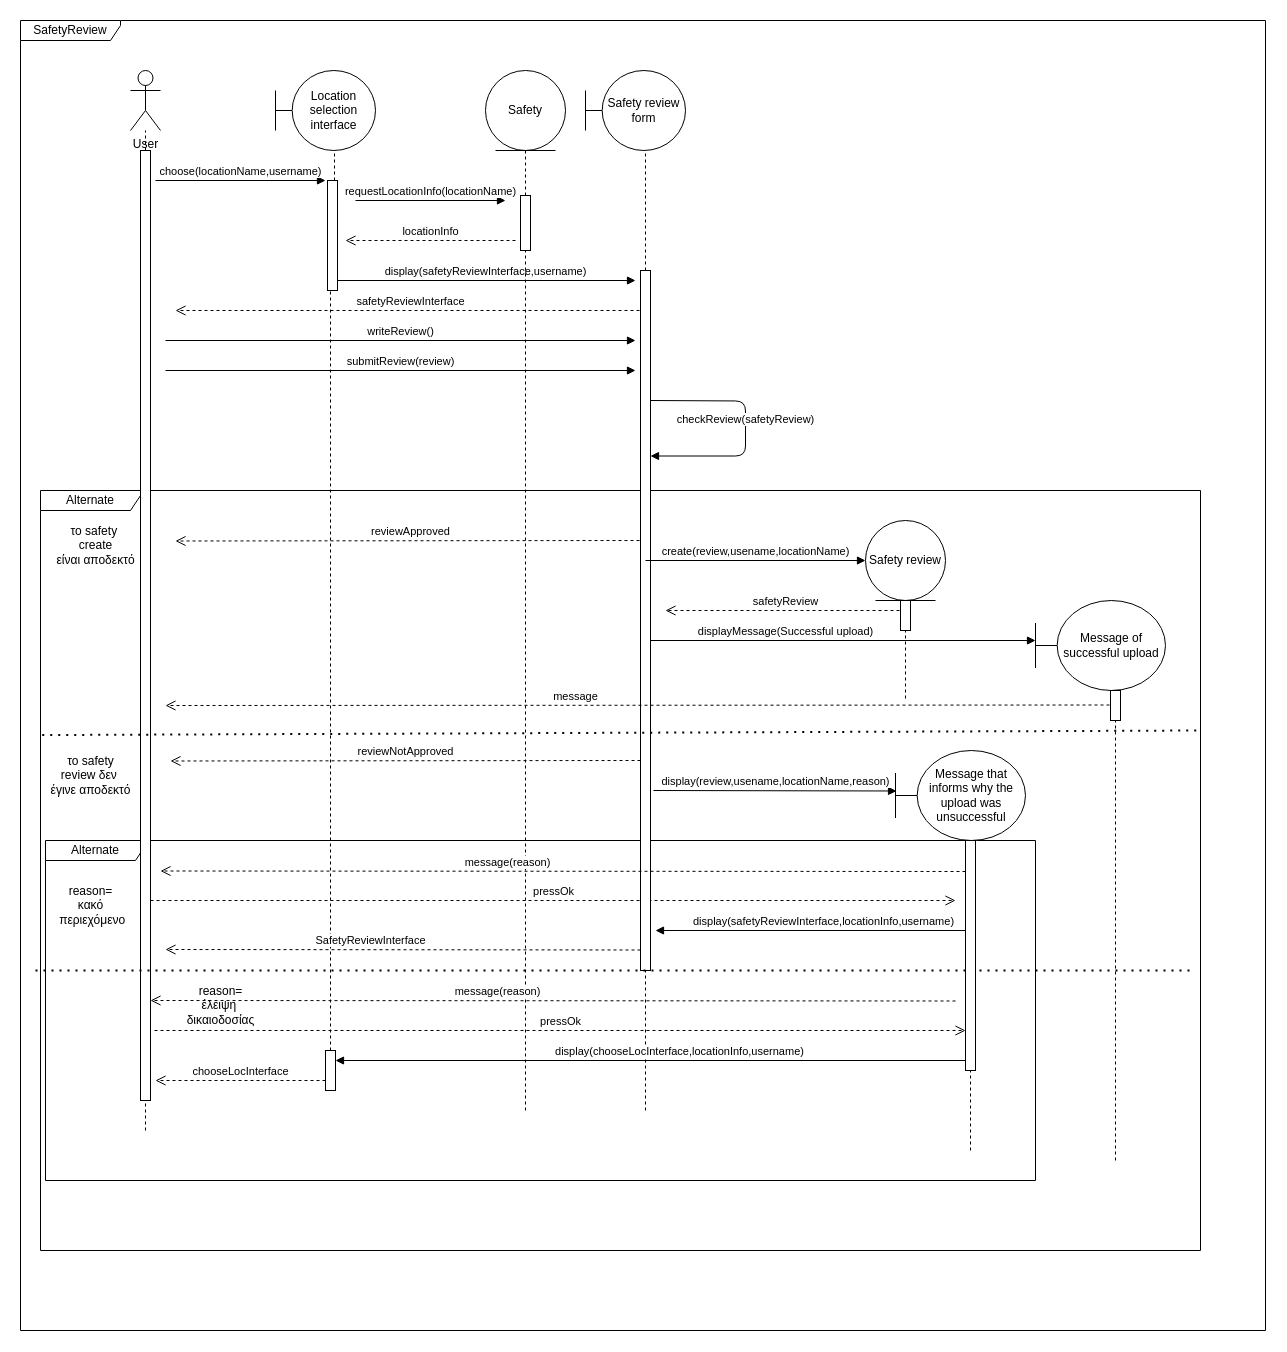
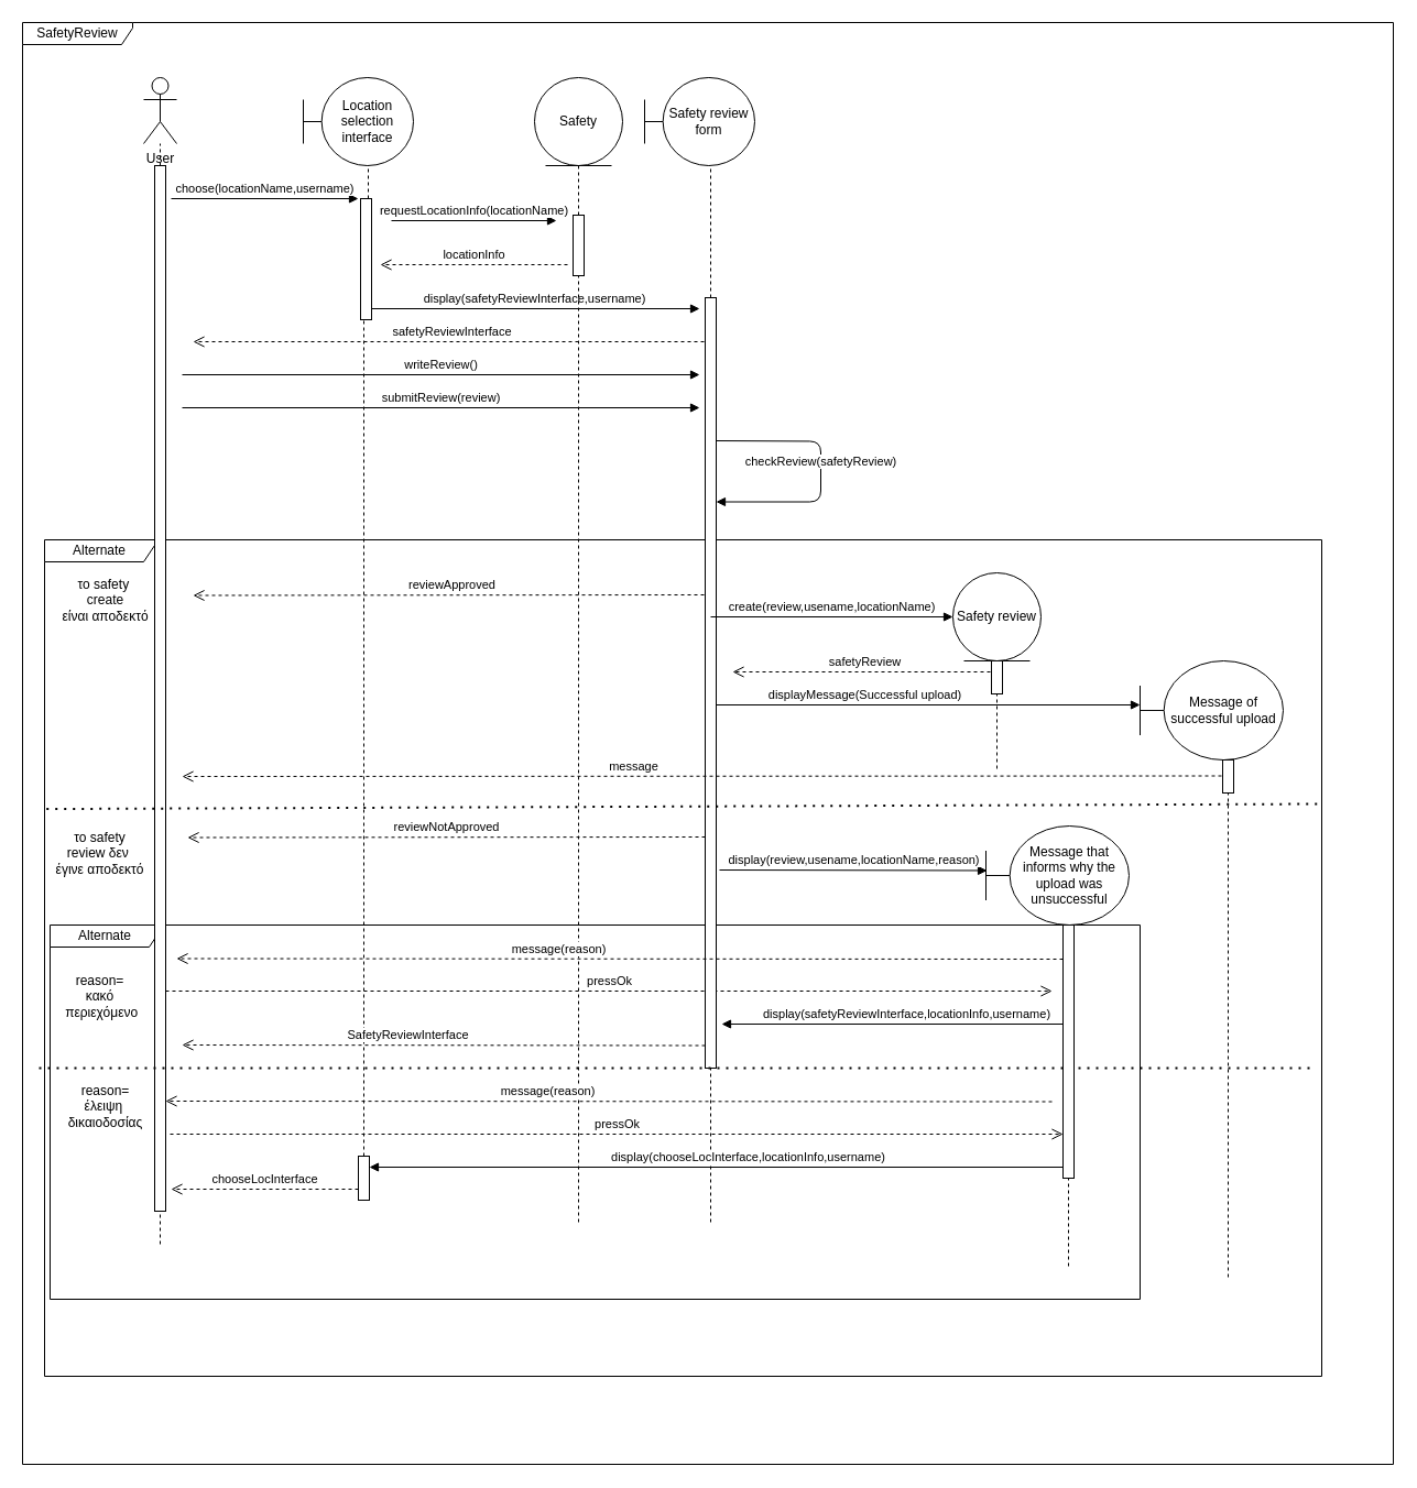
  <mxCell id="0" />
  <mxCell id="1" parent="0" />
  <mxCell id="2" value="SafetyReview" style="shape=umlFrame;whiteSpace=wrap;html=1;width=100;height=20;" parent="1" vertex="1"><mxGeometry x="20" y="20" width="1245" height="1310" as="geometry" /></mxCell>
  <mxCell id="3" value="Alternate" style="shape=umlFrame;whiteSpace=wrap;html=1;width=100;height=20;" parent="1" vertex="1"><mxGeometry x="40" y="490" width="1160" height="760" as="geometry" /></mxCell>
  <mxCell id="4" value="Alternate" style="shape=umlFrame;whiteSpace=wrap;html=1;width=100;height=20;" parent="1" vertex="1"><mxGeometry x="45" y="840" width="990" height="340" as="geometry" /></mxCell>
  <mxCell id="5" value="User" style="shape=umlActor;verticalLabelPosition=bottom;verticalAlign=top;html=1;outlineConnect=0;" parent="1" vertex="1"><mxGeometry x="130" y="70" width="30" height="60" as="geometry" /></mxCell>
  <mxCell id="6" value="Location selection interface" style="shape=umlBoundary;whiteSpace=wrap;html=1;" parent="1" vertex="1"><mxGeometry x="275" y="70" width="100" height="80" as="geometry" /></mxCell>
  <mxCell id="7" value="" style="endArrow=none;dashed=1;html=1;startArrow=none;" parent="1" source="33" edge="1"><mxGeometry width="50" height="50" relative="1" as="geometry"><mxPoint x="334" y="1050" as="sourcePoint" /><mxPoint x="334" y="150" as="targetPoint" /></mxGeometry></mxCell>
  <mxCell id="8" value="choose(locationName,username)" style="html=1;verticalAlign=bottom;endArrow=block;" parent="1" edge="1"><mxGeometry width="80" relative="1" as="geometry"><mxPoint x="155" y="180" as="sourcePoint" /><mxPoint x="325" y="180" as="targetPoint" /></mxGeometry></mxCell>
  <mxCell id="9" value="Safety" style="ellipse;shape=umlEntity;whiteSpace=wrap;html=1;" parent="1" vertex="1"><mxGeometry x="485" y="70" width="80" height="80" as="geometry" /></mxCell>
  <mxCell id="10" value="" style="endArrow=none;dashed=1;html=1;startArrow=none;" parent="1" source="36" edge="1"><mxGeometry width="50" height="50" relative="1" as="geometry"><mxPoint x="525" y="1040" as="sourcePoint" /><mxPoint x="525" y="150" as="targetPoint" /></mxGeometry></mxCell>
  <mxCell id="11" value="requestLocationInfo(locationName)" style="html=1;verticalAlign=bottom;endArrow=block;" parent="1" edge="1"><mxGeometry width="80" relative="1" as="geometry"><mxPoint x="355" y="200" as="sourcePoint" /><mxPoint x="505" y="200" as="targetPoint" /></mxGeometry></mxCell>
  <mxCell id="12" value="reviewApproved" style="html=1;verticalAlign=bottom;endArrow=open;dashed=1;endSize=8;" parent="1" edge="1"><mxGeometry relative="1" as="geometry"><mxPoint x="645" y="540" as="sourcePoint" /><mxPoint x="175" y="540.5" as="targetPoint" /></mxGeometry></mxCell>
  <mxCell id="13" value="Safety review form" style="shape=umlBoundary;whiteSpace=wrap;html=1;" parent="1" vertex="1"><mxGeometry x="585" y="70" width="100" height="80" as="geometry" /></mxCell>
  <mxCell id="14" value="" style="endArrow=none;dashed=1;html=1;startArrow=none;" parent="1" edge="1"><mxGeometry width="50" height="50" relative="1" as="geometry"><mxPoint x="645" y="270" as="sourcePoint" /><mxPoint x="645" y="150" as="targetPoint" /></mxGeometry></mxCell>
  <mxCell id="15" value="display(safetyReviewInterface,username)" style="html=1;verticalAlign=bottom;endArrow=block;" parent="1" edge="1"><mxGeometry width="80" relative="1" as="geometry"><mxPoint x="335" y="280" as="sourcePoint" /><mxPoint x="635" y="280" as="targetPoint" /></mxGeometry></mxCell>
  <mxCell id="16" value="writeReview()" style="html=1;verticalAlign=bottom;endArrow=block;" parent="1" edge="1"><mxGeometry width="80" relative="1" as="geometry"><mxPoint x="165" y="340" as="sourcePoint" /><mxPoint x="635" y="340" as="targetPoint" /></mxGeometry></mxCell>
  <mxCell id="17" value="submitReview(review)" style="html=1;verticalAlign=bottom;endArrow=block;" parent="1" edge="1"><mxGeometry width="80" relative="1" as="geometry"><mxPoint x="165" y="370" as="sourcePoint" /><mxPoint x="635" y="370" as="targetPoint" /></mxGeometry></mxCell>
  <mxCell id="18" value="locationInfo" style="html=1;verticalAlign=bottom;endArrow=open;dashed=1;endSize=8;" parent="1" edge="1"><mxGeometry relative="1" as="geometry"><mxPoint x="515" y="240" as="sourcePoint" /><mxPoint x="345" y="240" as="targetPoint" /></mxGeometry></mxCell>
  <mxCell id="19" value="το safety&amp;nbsp;&lt;br&gt;create&lt;br&gt;είναι αποδεκτό" style="text;html=1;align=center;verticalAlign=middle;resizable=0;points=[];autosize=1;strokeColor=none;" parent="1" vertex="1"><mxGeometry x="50" y="520" width="90" height="50" as="geometry" /></mxCell>
  <mxCell id="20" value="Safety review" style="ellipse;shape=umlEntity;whiteSpace=wrap;html=1;" parent="1" vertex="1"><mxGeometry x="865" y="520" width="80" height="80" as="geometry" /></mxCell>
  <mxCell id="21" value="safetyReview" style="html=1;verticalAlign=bottom;endArrow=open;dashed=1;endSize=8;" parent="1" edge="1"><mxGeometry relative="1" as="geometry"><mxPoint x="905" y="610" as="sourcePoint" /><mxPoint x="665" y="610" as="targetPoint" /></mxGeometry></mxCell>
  <mxCell id="22" value="το safety &lt;br&gt;review δεν&amp;nbsp;&lt;br&gt;έγινε αποδεκτό" style="text;html=1;align=center;verticalAlign=middle;resizable=0;points=[];autosize=1;strokeColor=none;" parent="1" vertex="1"><mxGeometry x="40" y="750" width="100" height="50" as="geometry" /></mxCell>
  <mxCell id="23" value="" style="endArrow=none;dashed=1;html=1;startArrow=none;" parent="1" edge="1"><mxGeometry width="50" height="50" relative="1" as="geometry"><mxPoint x="145" y="150" as="sourcePoint" /><mxPoint x="145" y="130" as="targetPoint" /></mxGeometry></mxCell>
  <mxCell id="24" value="safetyReviewInterface" style="html=1;verticalAlign=bottom;endArrow=open;dashed=1;endSize=8;" parent="1" edge="1"><mxGeometry relative="1" as="geometry"><mxPoint x="645" y="310" as="sourcePoint" /><mxPoint x="175" y="310" as="targetPoint" /></mxGeometry></mxCell>
  <mxCell id="25" value="reason=&lt;br&gt;κακό&lt;br&gt;&amp;nbsp;περιεχόμενο" style="text;html=1;align=center;verticalAlign=middle;resizable=0;points=[];autosize=1;strokeColor=none;" parent="1" vertex="1"><mxGeometry x="50" y="880" width="80" height="50" as="geometry" /></mxCell>
  <mxCell id="26" value="display(safetyReviewInterface,locationInfo,username)" style="html=1;verticalAlign=bottom;endArrow=block;" parent="1" edge="1"><mxGeometry x="-0.083" width="80" relative="1" as="geometry"><mxPoint x="964.81" y="930" as="sourcePoint" /><mxPoint x="655" y="930" as="targetPoint" /><mxPoint as="offset" /></mxGeometry></mxCell>
- <mxCell id="27" value="reason=&lt;br&gt;έλειψη&amp;nbsp;&lt;br&gt;δικαιοδοσίας" style="text;html=1;align=center;verticalAlign=middle;resizable=0;points=[];autosize=1;strokeColor=none;" parent="1" vertex="1"><mxGeometry x="180" y="980" width="80" height="50" as="geometry" /></mxCell>
+ <mxCell id="27" value="reason=&lt;br&gt;έλειψη&amp;nbsp;&lt;br&gt;δικαιοδοσίας" style="text;html=1;align=center;verticalAlign=middle;resizable=0;points=[];autosize=1;strokeColor=none;" parent="1" vertex="1"><mxGeometry x="55" y="980" width="80" height="50" as="geometry" /></mxCell>
  <mxCell id="28" value="pressOk" style="html=1;verticalAlign=bottom;endArrow=open;dashed=1;endSize=8;" parent="1" source="31" edge="1"><mxGeometry relative="1" as="geometry"><mxPoint x="270" y="900" as="sourcePoint" /><mxPoint x="955" y="900" as="targetPoint" /></mxGeometry></mxCell>
  <mxCell id="29" value="pressOk" style="html=1;verticalAlign=bottom;endArrow=open;dashed=1;endSize=8;" parent="1" edge="1"><mxGeometry relative="1" as="geometry"><mxPoint x="154" y="1030" as="sourcePoint" /><mxPoint x="965" y="1030" as="targetPoint" /></mxGeometry></mxCell>
  <mxCell id="30" value="chooseLocInterface" style="html=1;verticalAlign=bottom;endArrow=open;dashed=1;endSize=8;" parent="1" edge="1"><mxGeometry relative="1" as="geometry"><mxPoint x="325" y="1080" as="sourcePoint" /><mxPoint x="155" y="1080" as="targetPoint" /></mxGeometry></mxCell>
  <mxCell id="31" value="" style="html=1;points=[];perimeter=orthogonalPerimeter;" parent="1" vertex="1"><mxGeometry x="140" y="150" width="10" height="950" as="geometry" /></mxCell>
  <mxCell id="32" value="" style="endArrow=none;dashed=1;html=1;" parent="1" target="31" edge="1"><mxGeometry width="50" height="50" relative="1" as="geometry"><mxPoint x="145" y="1130" as="sourcePoint" /><mxPoint x="145" y="200" as="targetPoint" /></mxGeometry></mxCell>
  <mxCell id="33" value="" style="html=1;points=[];perimeter=orthogonalPerimeter;" parent="1" vertex="1"><mxGeometry x="327" y="180" width="10" height="110" as="geometry" /></mxCell>
  <mxCell id="34" value="" style="endArrow=none;dashed=1;html=1;startArrow=none;" parent="1" source="35" target="33" edge="1"><mxGeometry width="50" height="50" relative="1" as="geometry"><mxPoint x="334" y="1120" as="sourcePoint" /><mxPoint x="334" y="220" as="targetPoint" /></mxGeometry></mxCell>
  <mxCell id="35" value="" style="html=1;points=[];perimeter=orthogonalPerimeter;" parent="1" vertex="1"><mxGeometry x="325" y="1050" width="10" height="40" as="geometry" /></mxCell>
  <mxCell id="36" value="" style="html=1;points=[];perimeter=orthogonalPerimeter;" parent="1" vertex="1"><mxGeometry x="520" y="195" width="10" height="55" as="geometry" /></mxCell>
  <mxCell id="37" value="" style="endArrow=none;dashed=1;html=1;" parent="1" target="36" edge="1"><mxGeometry width="50" height="50" relative="1" as="geometry"><mxPoint x="525" y="1110" as="sourcePoint" /><mxPoint x="525" y="220" as="targetPoint" /></mxGeometry></mxCell>
  <mxCell id="38" value="" style="html=1;points=[];perimeter=orthogonalPerimeter;" parent="1" vertex="1"><mxGeometry x="640" y="270" width="10" height="700" as="geometry" /></mxCell>
  <mxCell id="39" value="" style="endArrow=none;dashed=1;html=1;" parent="1" target="38" edge="1"><mxGeometry width="50" height="50" relative="1" as="geometry"><mxPoint x="645" y="1110" as="sourcePoint" /><mxPoint x="645" y="220" as="targetPoint" /></mxGeometry></mxCell>
  <mxCell id="40" value="create(review,usename,locationName)" style="html=1;verticalAlign=bottom;endArrow=block;entryX=0;entryY=0.5;entryDx=0;entryDy=0;" parent="1" edge="1"><mxGeometry width="80" relative="1" as="geometry"><mxPoint x="645" y="560" as="sourcePoint" /><mxPoint x="865" y="560" as="targetPoint" /></mxGeometry></mxCell>
  <mxCell id="41" value="checkReview(safetyReview)" style="html=1;verticalAlign=bottom;endArrow=block;" parent="1" edge="1"><mxGeometry width="80" relative="1" as="geometry"><mxPoint x="650" y="400" as="sourcePoint" /><mxPoint x="650" y="455.5" as="targetPoint" /><Array as="points"><mxPoint x="745" y="400.5" /><mxPoint x="745" y="455.5" /></Array></mxGeometry></mxCell>
  <mxCell id="42" value="Message that informs why the upload was unsuccessful" style="shape=umlBoundary;whiteSpace=wrap;html=1;" parent="1" vertex="1"><mxGeometry x="895" y="750" width="130" height="90" as="geometry" /></mxCell>
  <mxCell id="43" value="Message of successful upload" style="shape=umlBoundary;whiteSpace=wrap;html=1;" parent="1" vertex="1"><mxGeometry x="1035" y="600" width="130" height="90" as="geometry" /></mxCell>
  <mxCell id="44" value="displayMessage(Successful upload)" style="html=1;verticalAlign=bottom;endArrow=block;" parent="1" edge="1"><mxGeometry x="-0.299" width="80" relative="1" as="geometry"><mxPoint x="650" y="640" as="sourcePoint" /><mxPoint x="1035" y="640" as="targetPoint" /><mxPoint as="offset" /></mxGeometry></mxCell>
  <mxCell id="45" value="" style="endArrow=none;dashed=1;html=1;startArrow=none;" parent="1" source="60" edge="1"><mxGeometry width="50" height="50" relative="1" as="geometry"><mxPoint x="905" y="698" as="sourcePoint" /><mxPoint x="905" y="600" as="targetPoint" /></mxGeometry></mxCell>
  <mxCell id="46" value="" style="endArrow=none;dashed=1;html=1;startArrow=none;" parent="1" edge="1"><mxGeometry width="50" height="50" relative="1" as="geometry"><mxPoint x="1115" y="1160" as="sourcePoint" /><mxPoint x="1115" y="690" as="targetPoint" /></mxGeometry></mxCell>
  <mxCell id="47" value="message" style="html=1;verticalAlign=bottom;endArrow=open;dashed=1;endSize=8;" parent="1" edge="1"><mxGeometry x="0.137" relative="1" as="geometry"><mxPoint x="1115" y="704.5" as="sourcePoint" /><mxPoint x="165" y="705" as="targetPoint" /><mxPoint as="offset" /></mxGeometry></mxCell>
  <mxCell id="48" value="reviewNotApproved" style="html=1;verticalAlign=bottom;endArrow=open;dashed=1;endSize=8;" parent="1" edge="1"><mxGeometry relative="1" as="geometry"><mxPoint x="640" y="760" as="sourcePoint" /><mxPoint x="170" y="760.5" as="targetPoint" /></mxGeometry></mxCell>
  <mxCell id="49" value="display(review,usename,locationName,reason)" style="html=1;verticalAlign=bottom;endArrow=block;entryX=0.008;entryY=0.45;entryDx=0;entryDy=0;entryPerimeter=0;" parent="1" target="42" edge="1"><mxGeometry width="80" relative="1" as="geometry"><mxPoint x="653" y="790" as="sourcePoint" /><mxPoint x="873" y="790" as="targetPoint" /></mxGeometry></mxCell>
  <mxCell id="50" value="" style="endArrow=none;dashed=1;html=1;startArrow=none;" parent="1" source="57" edge="1"><mxGeometry width="50" height="50" relative="1" as="geometry"><mxPoint x="970" y="1480" as="sourcePoint" /><mxPoint x="970" y="840" as="targetPoint" /></mxGeometry></mxCell>
  <mxCell id="51" value="message(reason)&lt;span style=&quot;color: rgba(0 , 0 , 0 , 0) ; font-family: monospace ; font-size: 0px ; background-color: rgb(248 , 249 , 250)&quot;&gt;%3CmxGraphModel%3E%3Croot%3E%3CmxCell%20id%3D%220%22%2F%3E%3CmxCell%20id%3D%221%22%20parent%3D%220%22%2F%3E%3CmxCell%20id%3D%222%22%20value%3D%22%22%20style%3D%22endArrow%3Dnone%3Bdashed%3D1%3Bhtml%3D1%3BdashPattern%3D1%203%3BstrokeWidth%3D2%3BentryX%3D1.001%3BentryY%3D0.408%3BentryDx%3D0%3BentryDy%3D0%3BentryPerimeter%3D0%3BexitX%3D0.004%3BexitY%3D0.414%3BexitDx%3D0%3BexitDy%3D0%3BexitPerimeter%3D0%3B%22%20edge%3D%221%22%20parent%3D%221%22%3E%3CmxGeometry%20width%3D%2250%22%20height%3D%2250%22%20relative%3D%221%22%20as%3D%22geometry%22%3E%3CmxPoint%20x%3D%22-70.36%22%20y%3D%221050.12%22%20as%3D%22sourcePoint%22%2F%3E%3CmxPoint%20x%3D%221086.16%22%20y%3D%221046.64%22%20as%3D%22targetPoint%22%2F%3E%3C%2FmxGeometry%3E%3C%2FmxCell%3E%3C%2Froot%3E%3C%2FmxGraphModel%3E&lt;/span&gt;" style="html=1;verticalAlign=bottom;endArrow=open;dashed=1;endSize=8;" parent="1" edge="1"><mxGeometry x="0.137" relative="1" as="geometry"><mxPoint x="965" y="871" as="sourcePoint" /><mxPoint x="160" y="870.5" as="targetPoint" /><mxPoint as="offset" /></mxGeometry></mxCell>
  <mxCell id="52" value="SafetyReviewInterface" style="html=1;verticalAlign=bottom;endArrow=open;dashed=1;endSize=8;" parent="1" edge="1"><mxGeometry x="0.137" relative="1" as="geometry"><mxPoint x="640" y="949.5" as="sourcePoint" /><mxPoint x="165" y="949" as="targetPoint" /><mxPoint as="offset" /></mxGeometry></mxCell>
  <mxCell id="53" value="" style="endArrow=none;dashed=1;html=1;dashPattern=1 3;strokeWidth=2;entryX=1.001;entryY=0.408;entryDx=0;entryDy=0;entryPerimeter=0;" parent="1" edge="1"><mxGeometry width="50" height="50" relative="1" as="geometry"><mxPoint x="35" y="970" as="sourcePoint" /><mxPoint x="1191.52" y="970" as="targetPoint" /></mxGeometry></mxCell>
  <mxCell id="54" value="message(reason)&lt;span style=&quot;color: rgba(0 , 0 , 0 , 0) ; font-family: monospace ; font-size: 0px ; background-color: rgb(248 , 249 , 250)&quot;&gt;%3CmxGraphModel%3E%3Croot%3E%3CmxCell%20id%3D%220%22%2F%3E%3CmxCell%20id%3D%221%22%20parent%3D%220%22%2F%3E%3CmxCell%20id%3D%222%22%20value%3D%22%22%20style%3D%22endArrow%3Dnone%3Bdashed%3D1%3Bhtml%3D1%3BdashPattern%3D1%203%3BstrokeWidth%3D2%3BentryX%3D1.001%3BentryY%3D0.408%3BentryDx%3D0%3BentryDy%3D0%3BentryPerimeter%3D0%3BexitX%3D0.004%3BexitY%3D0.414%3BexitDx%3D0%3BexitDy%3D0%3BexitPerimeter%3D0%3B%22%20edge%3D%221%22%20parent%3D%221%22%3E%3CmxGeometry%20width%3D%2250%22%20height%3D%2250%22%20relative%3D%221%22%20as%3D%22geometry%22%3E%3CmxPoint%20x%3D%22-70.36%22%20y%3D%221050.12%22%20as%3D%22sourcePoint%22%2F%3E%3CmxPoint%20x%3D%221086.16%22%20y%3D%221046.64%22%20as%3D%22targetPoint%22%2F%3E%3C%2FmxGeometry%3E%3C%2FmxCell%3E%3C%2Froot%3E%3C%2FmxGraphModel%3E&lt;/span&gt;" style="html=1;verticalAlign=bottom;endArrow=open;dashed=1;endSize=8;" parent="1" edge="1"><mxGeometry x="0.137" relative="1" as="geometry"><mxPoint x="955" y="1000.5" as="sourcePoint" /><mxPoint x="150" y="1000" as="targetPoint" /><mxPoint as="offset" /></mxGeometry></mxCell>
  <mxCell id="55" value="display(chooseLocInterface,locationInfo,username)" style="html=1;verticalAlign=bottom;endArrow=block;" parent="1" edge="1"><mxGeometry x="-0.083" width="80" relative="1" as="geometry"><mxPoint x="969.81" y="1060" as="sourcePoint" /><mxPoint x="335" y="1060" as="targetPoint" /><mxPoint as="offset" /></mxGeometry></mxCell>
  <mxCell id="56" value="" style="endArrow=none;dashed=1;html=1;dashPattern=1 3;strokeWidth=2;entryX=1.001;entryY=0.408;entryDx=0;entryDy=0;entryPerimeter=0;exitX=0.004;exitY=0.414;exitDx=0;exitDy=0;exitPerimeter=0;" parent="1" edge="1"><mxGeometry width="50" height="50" relative="1" as="geometry"><mxPoint x="41.74" y="734.56" as="sourcePoint" /><mxPoint x="1198.26" y="730" as="targetPoint" /></mxGeometry></mxCell>
  <mxCell id="57" value="" style="html=1;points=[];perimeter=orthogonalPerimeter;" parent="1" vertex="1"><mxGeometry x="965" y="840" width="10" height="230" as="geometry" /></mxCell>
  <mxCell id="58" value="" style="endArrow=none;dashed=1;html=1;startArrow=none;" parent="1" target="57" edge="1"><mxGeometry width="50" height="50" relative="1" as="geometry"><mxPoint x="970" y="1150" as="sourcePoint" /><mxPoint x="970" y="840" as="targetPoint" /></mxGeometry></mxCell>
  <mxCell id="59" value="" style="html=1;points=[];perimeter=orthogonalPerimeter;" parent="1" vertex="1"><mxGeometry x="1110" y="690" width="10" height="30" as="geometry" /></mxCell>
  <mxCell id="60" value="" style="html=1;points=[];perimeter=orthogonalPerimeter;" parent="1" vertex="1"><mxGeometry x="900" y="600" width="10" height="30" as="geometry" /></mxCell>
  <mxCell id="61" value="" style="endArrow=none;dashed=1;html=1;startArrow=none;" parent="1" target="60" edge="1"><mxGeometry width="50" height="50" relative="1" as="geometry"><mxPoint x="905" y="698" as="sourcePoint" /><mxPoint x="905" y="600" as="targetPoint" /></mxGeometry></mxCell>
